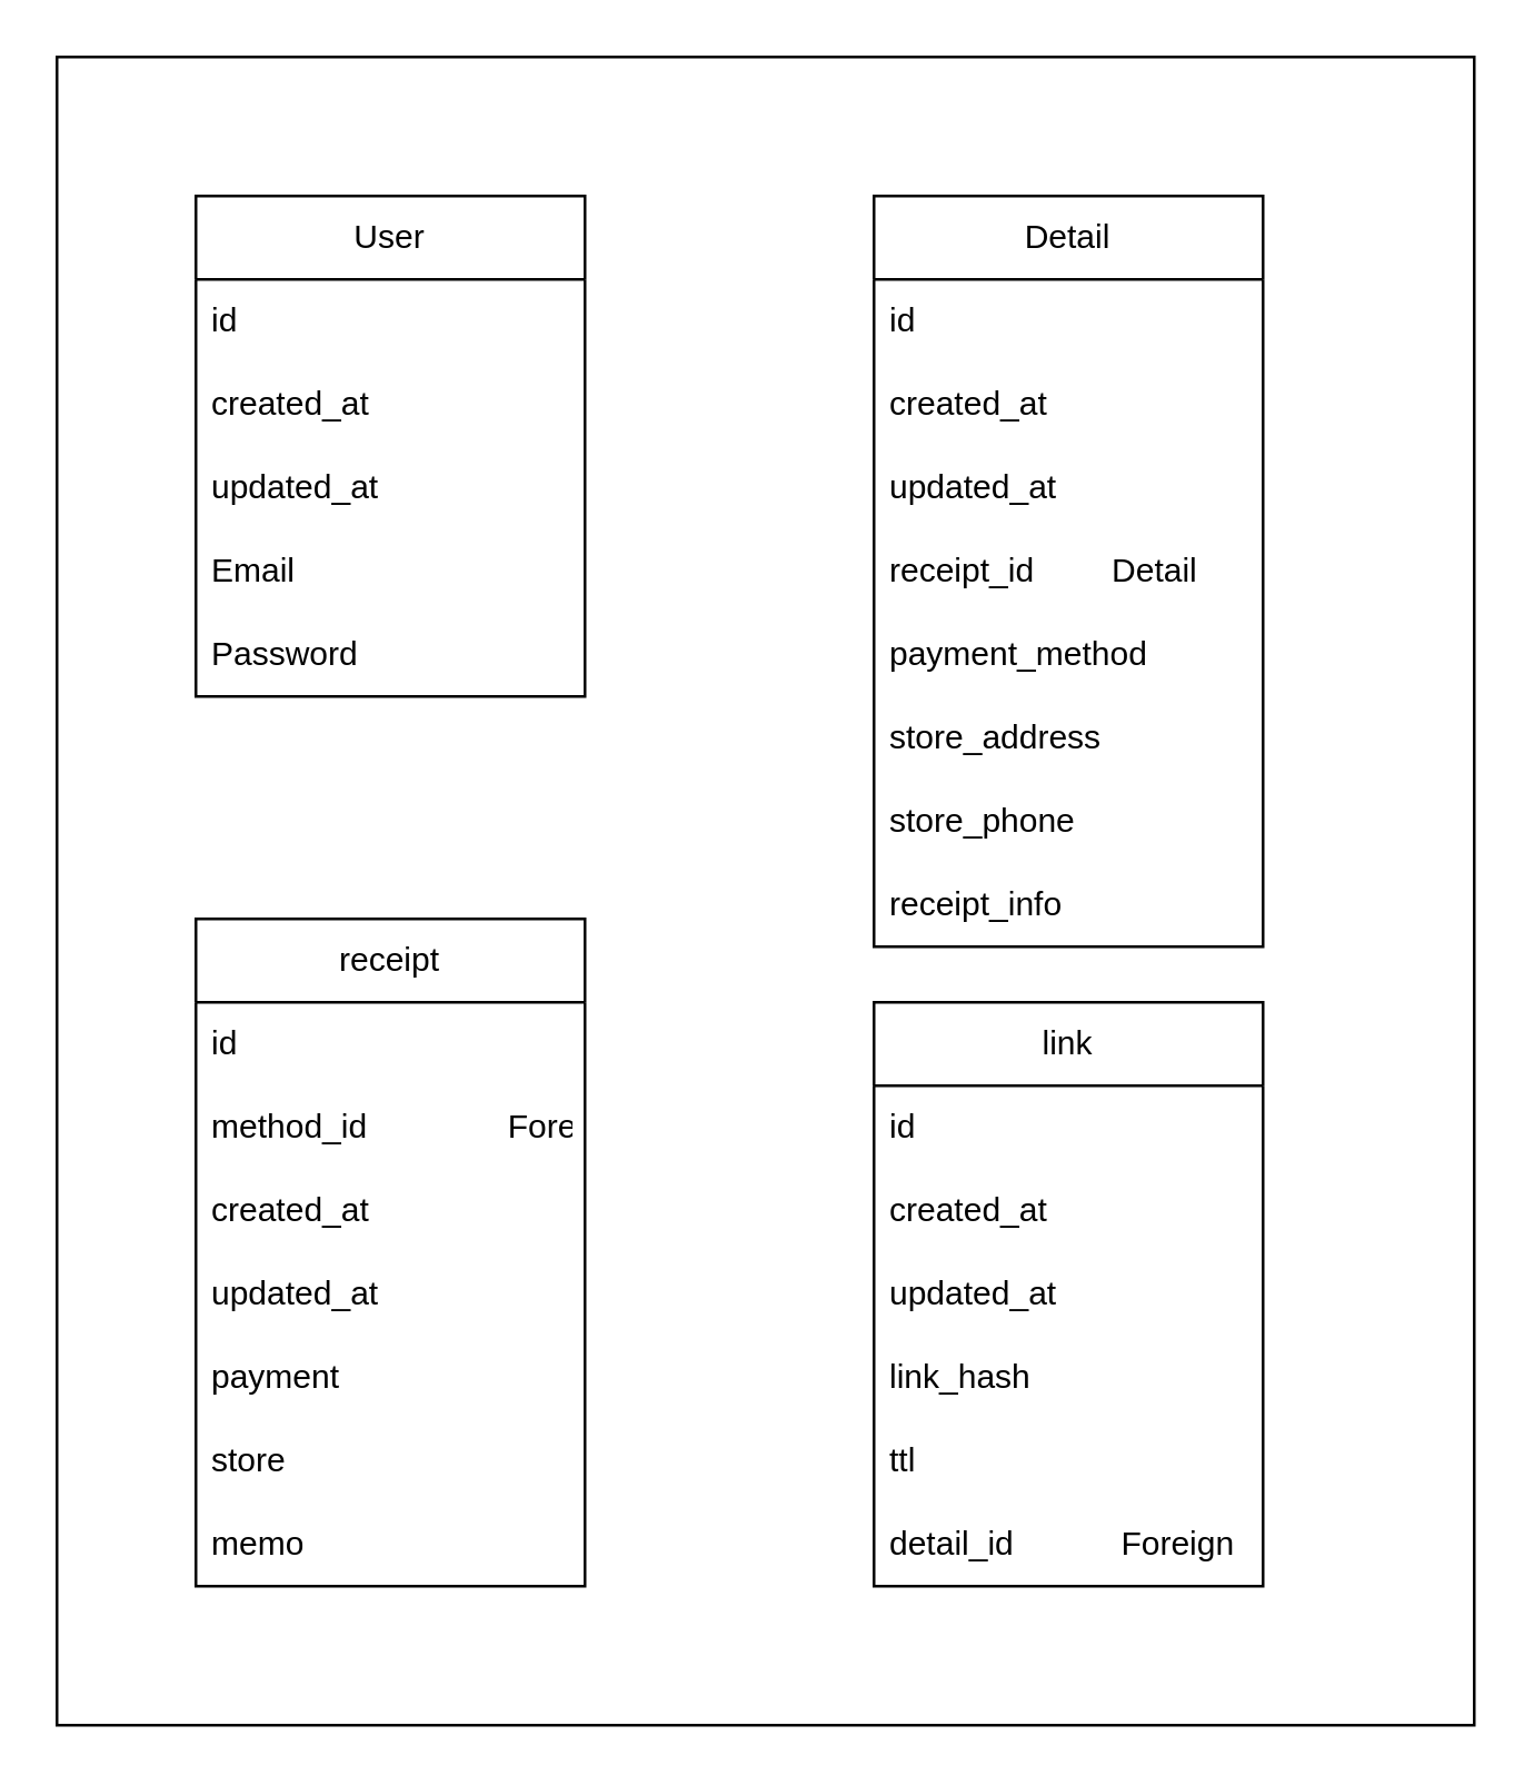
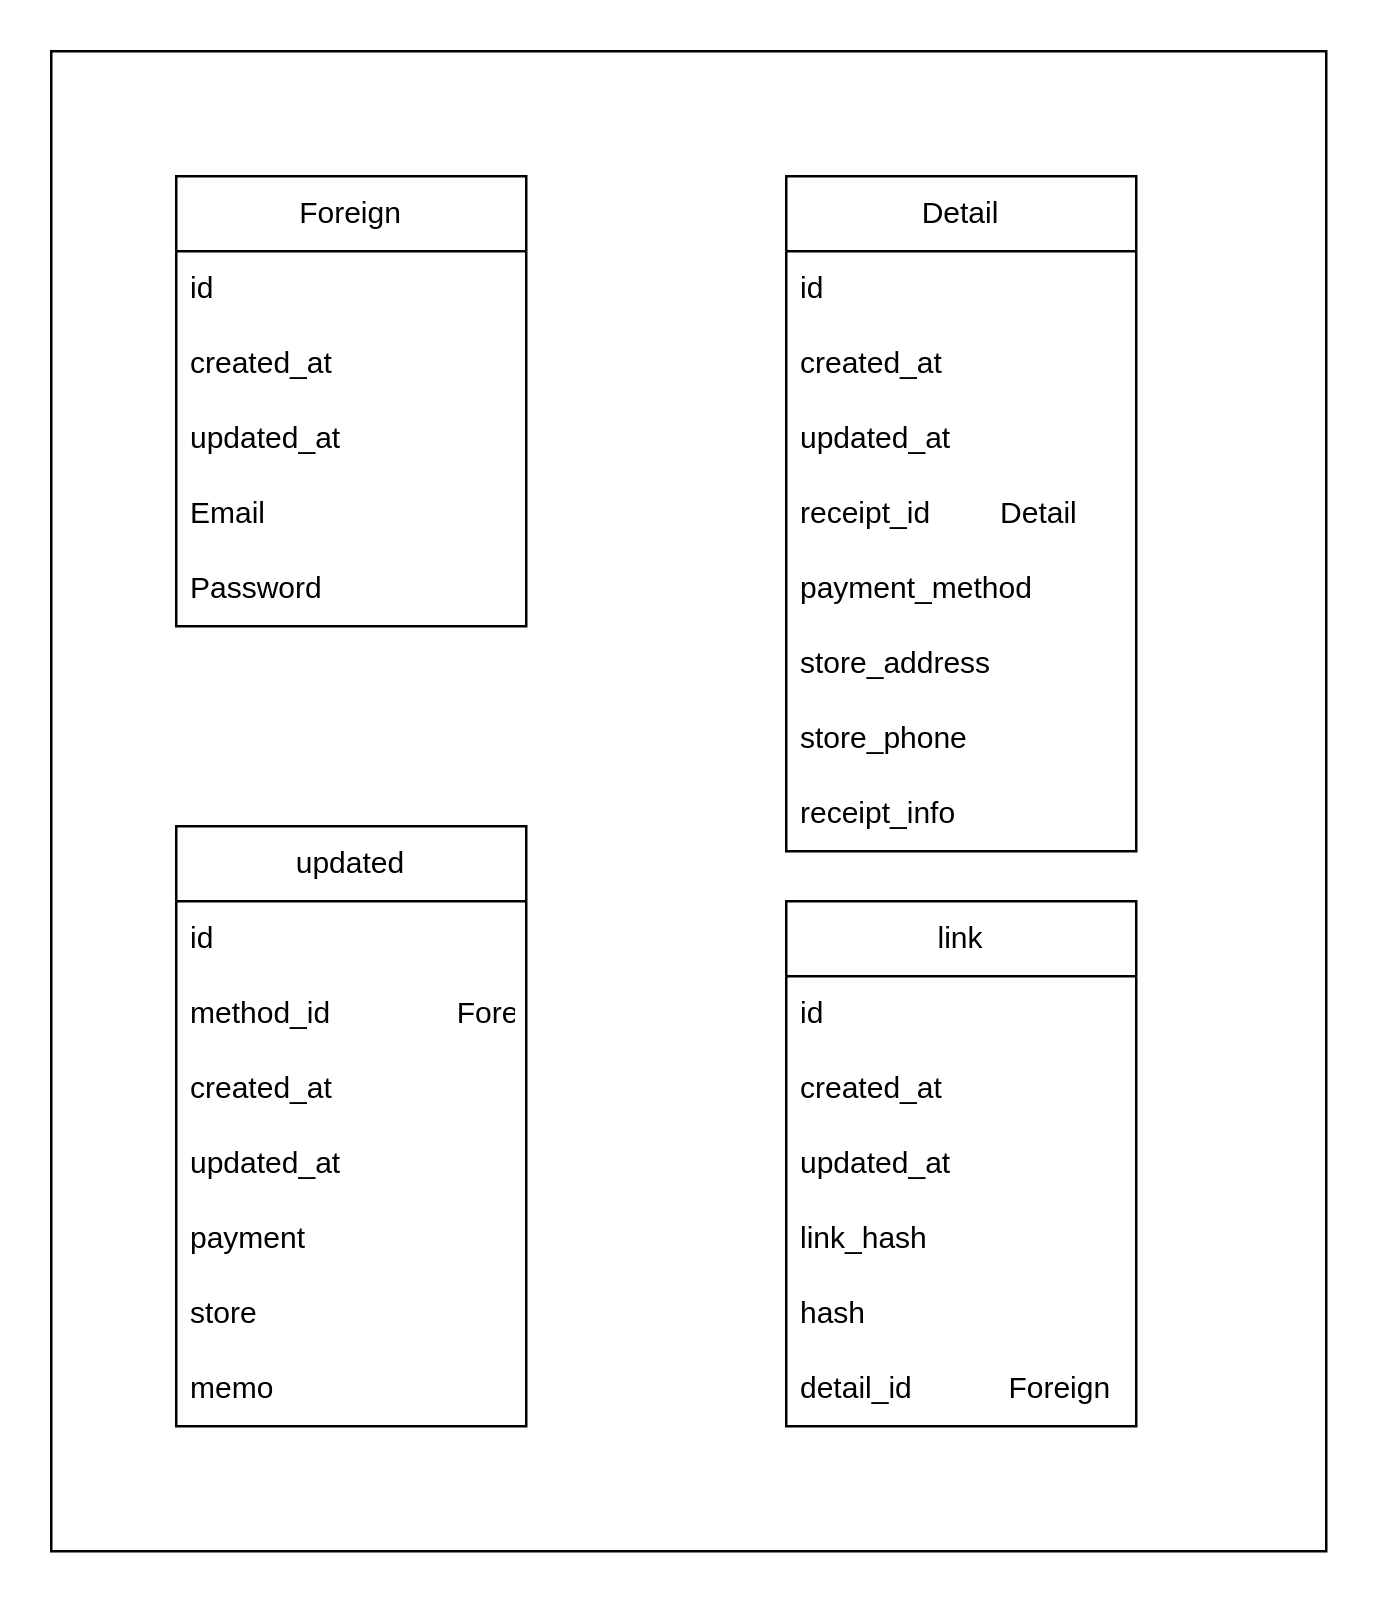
  <mxCell id="0" />
  <mxCell id="1" parent="0" />
  <mxCell id="2" value="" style="rounded=0;whiteSpace=wrap;html=1;" parent="1" vertex="1"><mxGeometry x="20" y="20" width="510" height="600" as="geometry" /></mxCell>
- <mxCell id="3" value="User" style="swimlane;fontStyle=0;childLayout=stackLayout;horizontal=1;startSize=30;horizontalStack=0;resizeParent=1;resizeParentMax=0;resizeLast=0;collapsible=1;marginBottom=0;whiteSpace=wrap;html=1;" parent="1" vertex="1"><mxGeometry x="70" y="70" width="140" height="180" as="geometry" /></mxCell>
+ <mxCell id="3" value="Foreign" style="swimlane;fontStyle=0;childLayout=stackLayout;horizontal=1;startSize=30;horizontalStack=0;resizeParent=1;resizeParentMax=0;resizeLast=0;collapsible=1;marginBottom=0;whiteSpace=wrap;html=1;" parent="1" vertex="1"><mxGeometry x="70" y="70" width="140" height="180" as="geometry" /></mxCell>
  <mxCell id="4" value="id" style="text;strokeColor=none;fillColor=none;align=left;verticalAlign=middle;spacingLeft=4;spacingRight=4;overflow=hidden;points=[[0,0.5],[1,0.5]];portConstraint=eastwest;rotatable=0;whiteSpace=wrap;html=1;" parent="3" vertex="1"><mxGeometry y="30" width="140" height="30" as="geometry" /></mxCell>
  <mxCell id="5" value="created_at" style="text;strokeColor=none;fillColor=none;align=left;verticalAlign=middle;spacingLeft=4;spacingRight=4;overflow=hidden;points=[[0,0.5],[1,0.5]];portConstraint=eastwest;rotatable=0;whiteSpace=wrap;html=1;" parent="3" vertex="1"><mxGeometry y="60" width="140" height="30" as="geometry" /></mxCell>
  <mxCell id="6" value="updated_at" style="text;strokeColor=none;fillColor=none;align=left;verticalAlign=middle;spacingLeft=4;spacingRight=4;overflow=hidden;points=[[0,0.5],[1,0.5]];portConstraint=eastwest;rotatable=0;whiteSpace=wrap;html=1;" parent="3" vertex="1"><mxGeometry y="90" width="140" height="30" as="geometry" /></mxCell>
  <mxCell id="7" value="Email" style="text;strokeColor=none;fillColor=none;align=left;verticalAlign=middle;spacingLeft=4;spacingRight=4;overflow=hidden;points=[[0,0.5],[1,0.5]];portConstraint=eastwest;rotatable=0;whiteSpace=wrap;html=1;" parent="3" vertex="1"><mxGeometry y="120" width="140" height="30" as="geometry" /></mxCell>
  <mxCell id="8" value="Password" style="text;strokeColor=none;fillColor=none;align=left;verticalAlign=middle;spacingLeft=4;spacingRight=4;overflow=hidden;points=[[0,0.5],[1,0.5]];portConstraint=eastwest;rotatable=0;whiteSpace=wrap;html=1;" parent="3" vertex="1"><mxGeometry y="150" width="140" height="30" as="geometry" /></mxCell>
- <mxCell id="9" value="receipt" style="swimlane;fontStyle=0;childLayout=stackLayout;horizontal=1;startSize=30;horizontalStack=0;resizeParent=1;resizeParentMax=0;resizeLast=0;collapsible=1;marginBottom=0;whiteSpace=wrap;html=1;" parent="1" vertex="1"><mxGeometry x="70" y="330" width="140" height="240" as="geometry" /></mxCell>
+ <mxCell id="9" value="updated" style="swimlane;fontStyle=0;childLayout=stackLayout;horizontal=1;startSize=30;horizontalStack=0;resizeParent=1;resizeParentMax=0;resizeLast=0;collapsible=1;marginBottom=0;whiteSpace=wrap;html=1;" parent="1" vertex="1"><mxGeometry x="70" y="330" width="140" height="240" as="geometry" /></mxCell>
  <mxCell id="10" value="id" style="text;strokeColor=none;fillColor=none;align=left;verticalAlign=middle;spacingLeft=4;spacingRight=4;overflow=hidden;points=[[0,0.5],[1,0.5]];portConstraint=eastwest;rotatable=0;whiteSpace=wrap;html=1;" parent="9" vertex="1"><mxGeometry y="30" width="140" height="30" as="geometry" /></mxCell>
  <mxCell id="11" value="method_id&amp;nbsp;&lt;span style=&quot;white-space: pre;&quot;&gt;&#09;&lt;/span&gt;&lt;span style=&quot;white-space: pre;&quot;&gt;&#09;&lt;/span&gt;Foreign" style="text;strokeColor=none;fillColor=none;align=left;verticalAlign=middle;spacingLeft=4;spacingRight=4;overflow=hidden;points=[[0,0.5],[1,0.5]];portConstraint=eastwest;rotatable=0;whiteSpace=wrap;html=1;" parent="9" vertex="1"><mxGeometry y="60" width="140" height="30" as="geometry" /></mxCell>
  <mxCell id="12" value="created_at" style="text;strokeColor=none;fillColor=none;align=left;verticalAlign=middle;spacingLeft=4;spacingRight=4;overflow=hidden;points=[[0,0.5],[1,0.5]];portConstraint=eastwest;rotatable=0;whiteSpace=wrap;html=1;" parent="9" vertex="1"><mxGeometry y="90" width="140" height="30" as="geometry" /></mxCell>
  <mxCell id="13" value="updated_at" style="text;strokeColor=none;fillColor=none;align=left;verticalAlign=middle;spacingLeft=4;spacingRight=4;overflow=hidden;points=[[0,0.5],[1,0.5]];portConstraint=eastwest;rotatable=0;whiteSpace=wrap;html=1;" parent="9" vertex="1"><mxGeometry y="120" width="140" height="30" as="geometry" /></mxCell>
  <mxCell id="14" value="payment" style="text;strokeColor=none;fillColor=none;align=left;verticalAlign=middle;spacingLeft=4;spacingRight=4;overflow=hidden;points=[[0,0.5],[1,0.5]];portConstraint=eastwest;rotatable=0;whiteSpace=wrap;html=1;" parent="9" vertex="1"><mxGeometry y="150" width="140" height="30" as="geometry" /></mxCell>
  <mxCell id="15" value="store" style="text;strokeColor=none;fillColor=none;align=left;verticalAlign=middle;spacingLeft=4;spacingRight=4;overflow=hidden;points=[[0,0.5],[1,0.5]];portConstraint=eastwest;rotatable=0;whiteSpace=wrap;html=1;" parent="9" vertex="1"><mxGeometry y="180" width="140" height="30" as="geometry" /></mxCell>
  <mxCell id="16" value="memo" style="text;strokeColor=none;fillColor=none;align=left;verticalAlign=middle;spacingLeft=4;spacingRight=4;overflow=hidden;points=[[0,0.5],[1,0.5]];portConstraint=eastwest;rotatable=0;whiteSpace=wrap;html=1;" parent="9" vertex="1"><mxGeometry y="210" width="140" height="30" as="geometry" /></mxCell>
  <mxCell id="17" value="Detail" style="swimlane;fontStyle=0;childLayout=stackLayout;horizontal=1;startSize=30;horizontalStack=0;resizeParent=1;resizeParentMax=0;resizeLast=0;collapsible=1;marginBottom=0;whiteSpace=wrap;html=1;" parent="1" vertex="1"><mxGeometry x="314" y="70" width="140" height="270" as="geometry" /></mxCell>
  <mxCell id="18" value="id" style="text;strokeColor=none;fillColor=none;align=left;verticalAlign=middle;spacingLeft=4;spacingRight=4;overflow=hidden;points=[[0,0.5],[1,0.5]];portConstraint=eastwest;rotatable=0;whiteSpace=wrap;html=1;" parent="17" vertex="1"><mxGeometry y="30" width="140" height="30" as="geometry" /></mxCell>
  <mxCell id="19" value="created_at" style="text;strokeColor=none;fillColor=none;align=left;verticalAlign=middle;spacingLeft=4;spacingRight=4;overflow=hidden;points=[[0,0.5],[1,0.5]];portConstraint=eastwest;rotatable=0;whiteSpace=wrap;html=1;" parent="17" vertex="1"><mxGeometry y="60" width="140" height="30" as="geometry" /></mxCell>
  <mxCell id="20" value="updated_at" style="text;strokeColor=none;fillColor=none;align=left;verticalAlign=middle;spacingLeft=4;spacingRight=4;overflow=hidden;points=[[0,0.5],[1,0.5]];portConstraint=eastwest;rotatable=0;whiteSpace=wrap;html=1;" parent="17" vertex="1"><mxGeometry y="90" width="140" height="30" as="geometry" /></mxCell>
  <mxCell id="21" value="receipt_id &lt;span style=&quot;white-space: pre;&quot;&gt;&#09;&lt;/span&gt;Detail" style="text;strokeColor=none;fillColor=none;align=left;verticalAlign=middle;spacingLeft=4;spacingRight=4;overflow=hidden;points=[[0,0.5],[1,0.5]];portConstraint=eastwest;rotatable=0;whiteSpace=wrap;html=1;" parent="17" vertex="1"><mxGeometry y="120" width="140" height="30" as="geometry" /></mxCell>
  <mxCell id="22" value="payment_method" style="text;strokeColor=none;fillColor=none;align=left;verticalAlign=middle;spacingLeft=4;spacingRight=4;overflow=hidden;points=[[0,0.5],[1,0.5]];portConstraint=eastwest;rotatable=0;whiteSpace=wrap;html=1;" parent="17" vertex="1"><mxGeometry y="150" width="140" height="30" as="geometry" /></mxCell>
  <mxCell id="23" value="store_address" style="text;strokeColor=none;fillColor=none;align=left;verticalAlign=middle;spacingLeft=4;spacingRight=4;overflow=hidden;points=[[0,0.5],[1,0.5]];portConstraint=eastwest;rotatable=0;whiteSpace=wrap;html=1;" parent="17" vertex="1"><mxGeometry y="180" width="140" height="30" as="geometry" /></mxCell>
  <mxCell id="24" value="store_phone" style="text;strokeColor=none;fillColor=none;align=left;verticalAlign=middle;spacingLeft=4;spacingRight=4;overflow=hidden;points=[[0,0.5],[1,0.5]];portConstraint=eastwest;rotatable=0;whiteSpace=wrap;html=1;" parent="17" vertex="1"><mxGeometry y="210" width="140" height="30" as="geometry" /></mxCell>
  <mxCell id="25" value="receipt_info" style="text;strokeColor=none;fillColor=none;align=left;verticalAlign=middle;spacingLeft=4;spacingRight=4;overflow=hidden;points=[[0,0.5],[1,0.5]];portConstraint=eastwest;rotatable=0;whiteSpace=wrap;html=1;" parent="17" vertex="1"><mxGeometry y="240" width="140" height="30" as="geometry" /></mxCell>
  <mxCell id="26" value="link" style="swimlane;fontStyle=0;childLayout=stackLayout;horizontal=1;startSize=30;horizontalStack=0;resizeParent=1;resizeParentMax=0;resizeLast=0;collapsible=1;marginBottom=0;whiteSpace=wrap;html=1;" parent="1" vertex="1"><mxGeometry x="314" y="360" width="140" height="210" as="geometry" /></mxCell>
  <mxCell id="27" value="id" style="text;strokeColor=none;fillColor=none;align=left;verticalAlign=middle;spacingLeft=4;spacingRight=4;overflow=hidden;points=[[0,0.5],[1,0.5]];portConstraint=eastwest;rotatable=0;whiteSpace=wrap;html=1;" parent="26" vertex="1"><mxGeometry y="30" width="140" height="30" as="geometry" /></mxCell>
  <mxCell id="28" value="created_at" style="text;strokeColor=none;fillColor=none;align=left;verticalAlign=middle;spacingLeft=4;spacingRight=4;overflow=hidden;points=[[0,0.5],[1,0.5]];portConstraint=eastwest;rotatable=0;whiteSpace=wrap;html=1;" parent="26" vertex="1"><mxGeometry y="60" width="140" height="30" as="geometry" /></mxCell>
  <mxCell id="29" value="updated_at" style="text;strokeColor=none;fillColor=none;align=left;verticalAlign=middle;spacingLeft=4;spacingRight=4;overflow=hidden;points=[[0,0.5],[1,0.5]];portConstraint=eastwest;rotatable=0;whiteSpace=wrap;html=1;" parent="26" vertex="1"><mxGeometry y="90" width="140" height="30" as="geometry" /></mxCell>
  <mxCell id="30" value="link_hash" style="text;strokeColor=none;fillColor=none;align=left;verticalAlign=middle;spacingLeft=4;spacingRight=4;overflow=hidden;points=[[0,0.5],[1,0.5]];portConstraint=eastwest;rotatable=0;whiteSpace=wrap;html=1;" parent="26" vertex="1"><mxGeometry y="120" width="140" height="30" as="geometry" /></mxCell>
- <mxCell id="31" value="ttl" style="text;strokeColor=none;fillColor=none;align=left;verticalAlign=middle;spacingLeft=4;spacingRight=4;overflow=hidden;points=[[0,0.5],[1,0.5]];portConstraint=eastwest;rotatable=0;whiteSpace=wrap;html=1;" parent="26" vertex="1"><mxGeometry y="150" width="140" height="30" as="geometry" /></mxCell>
+ <mxCell id="31" value="hash" style="text;strokeColor=none;fillColor=none;align=left;verticalAlign=middle;spacingLeft=4;spacingRight=4;overflow=hidden;points=[[0,0.5],[1,0.5]];portConstraint=eastwest;rotatable=0;whiteSpace=wrap;html=1;" parent="26" vertex="1"><mxGeometry y="150" width="140" height="30" as="geometry" /></mxCell>
  <mxCell id="32" value="detail_id&lt;span style=&quot;&quot;&gt;&#09;&lt;span style=&quot;white-space: pre;&quot;&gt;&#09;&lt;/span&gt;&lt;span style=&quot;white-space: pre;&quot;&gt;&#09;&lt;/span&gt;&lt;/span&gt;&lt;span style=&quot;&quot;&gt;&#09;&lt;/span&gt;Foreign" style="text;strokeColor=none;fillColor=none;align=left;verticalAlign=middle;spacingLeft=4;spacingRight=4;overflow=hidden;points=[[0,0.5],[1,0.5]];portConstraint=eastwest;rotatable=0;whiteSpace=wrap;html=1;" parent="26" vertex="1"><mxGeometry y="180" width="140" height="30" as="geometry" /></mxCell>
